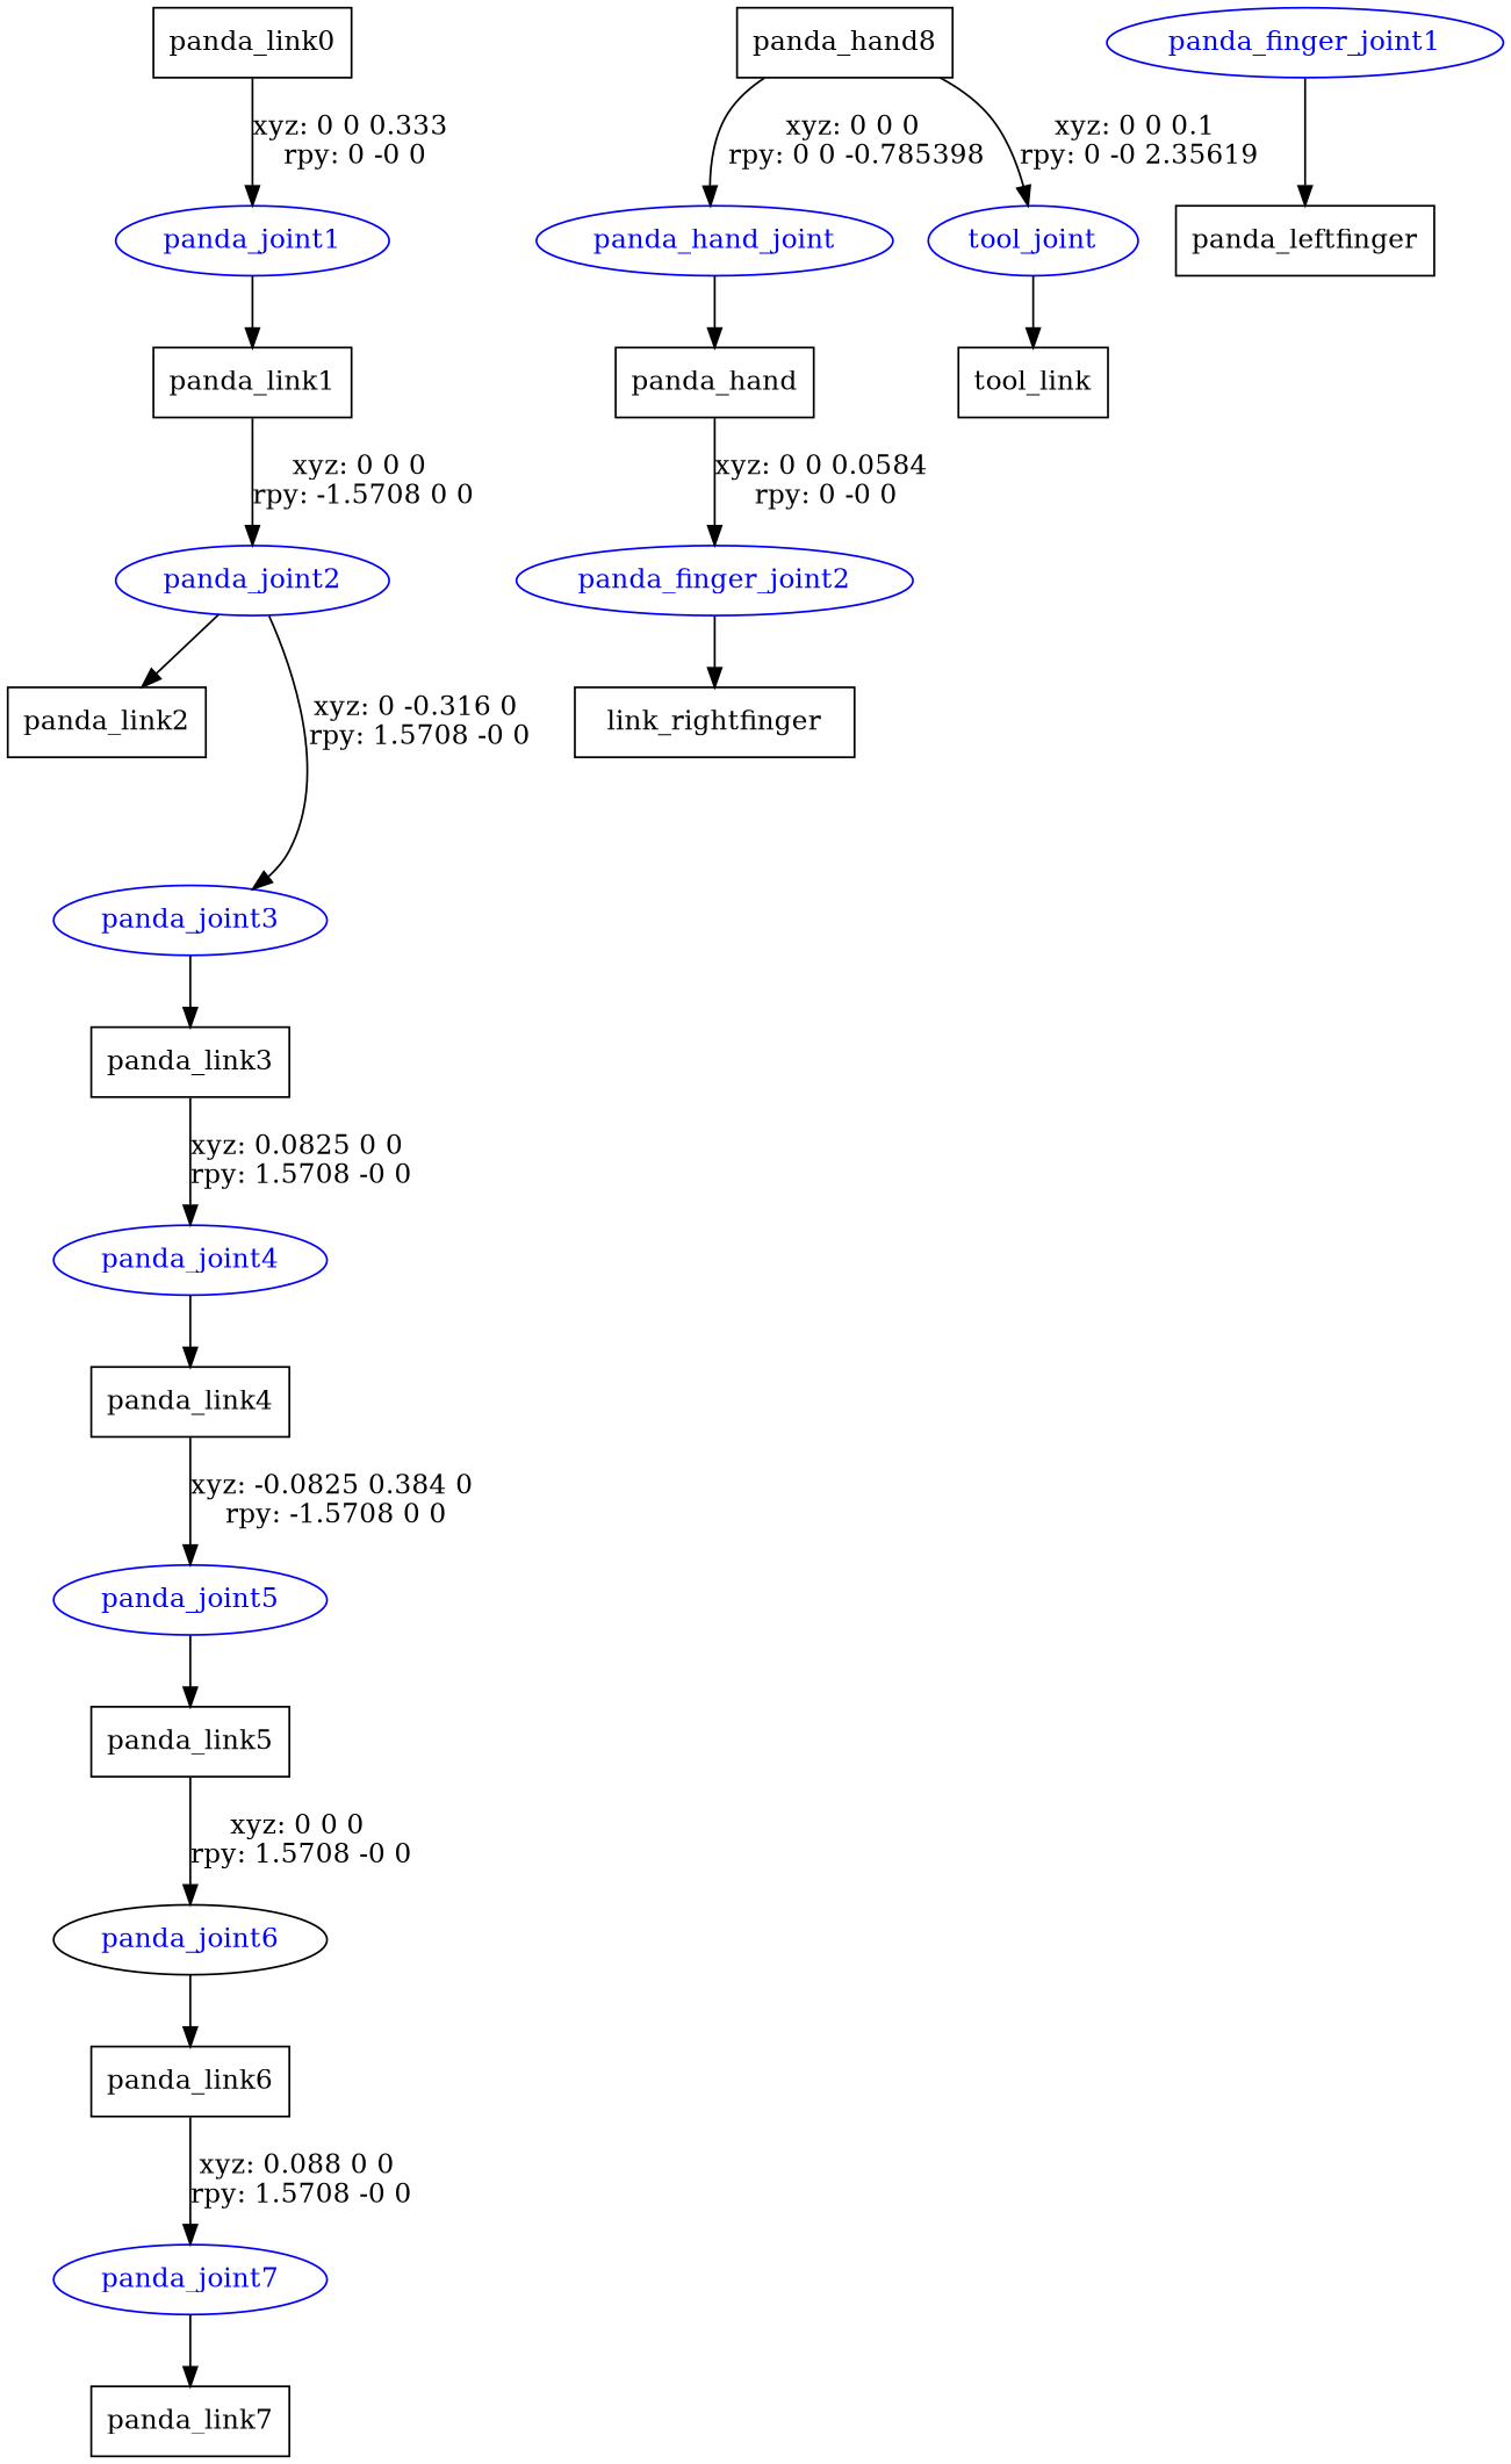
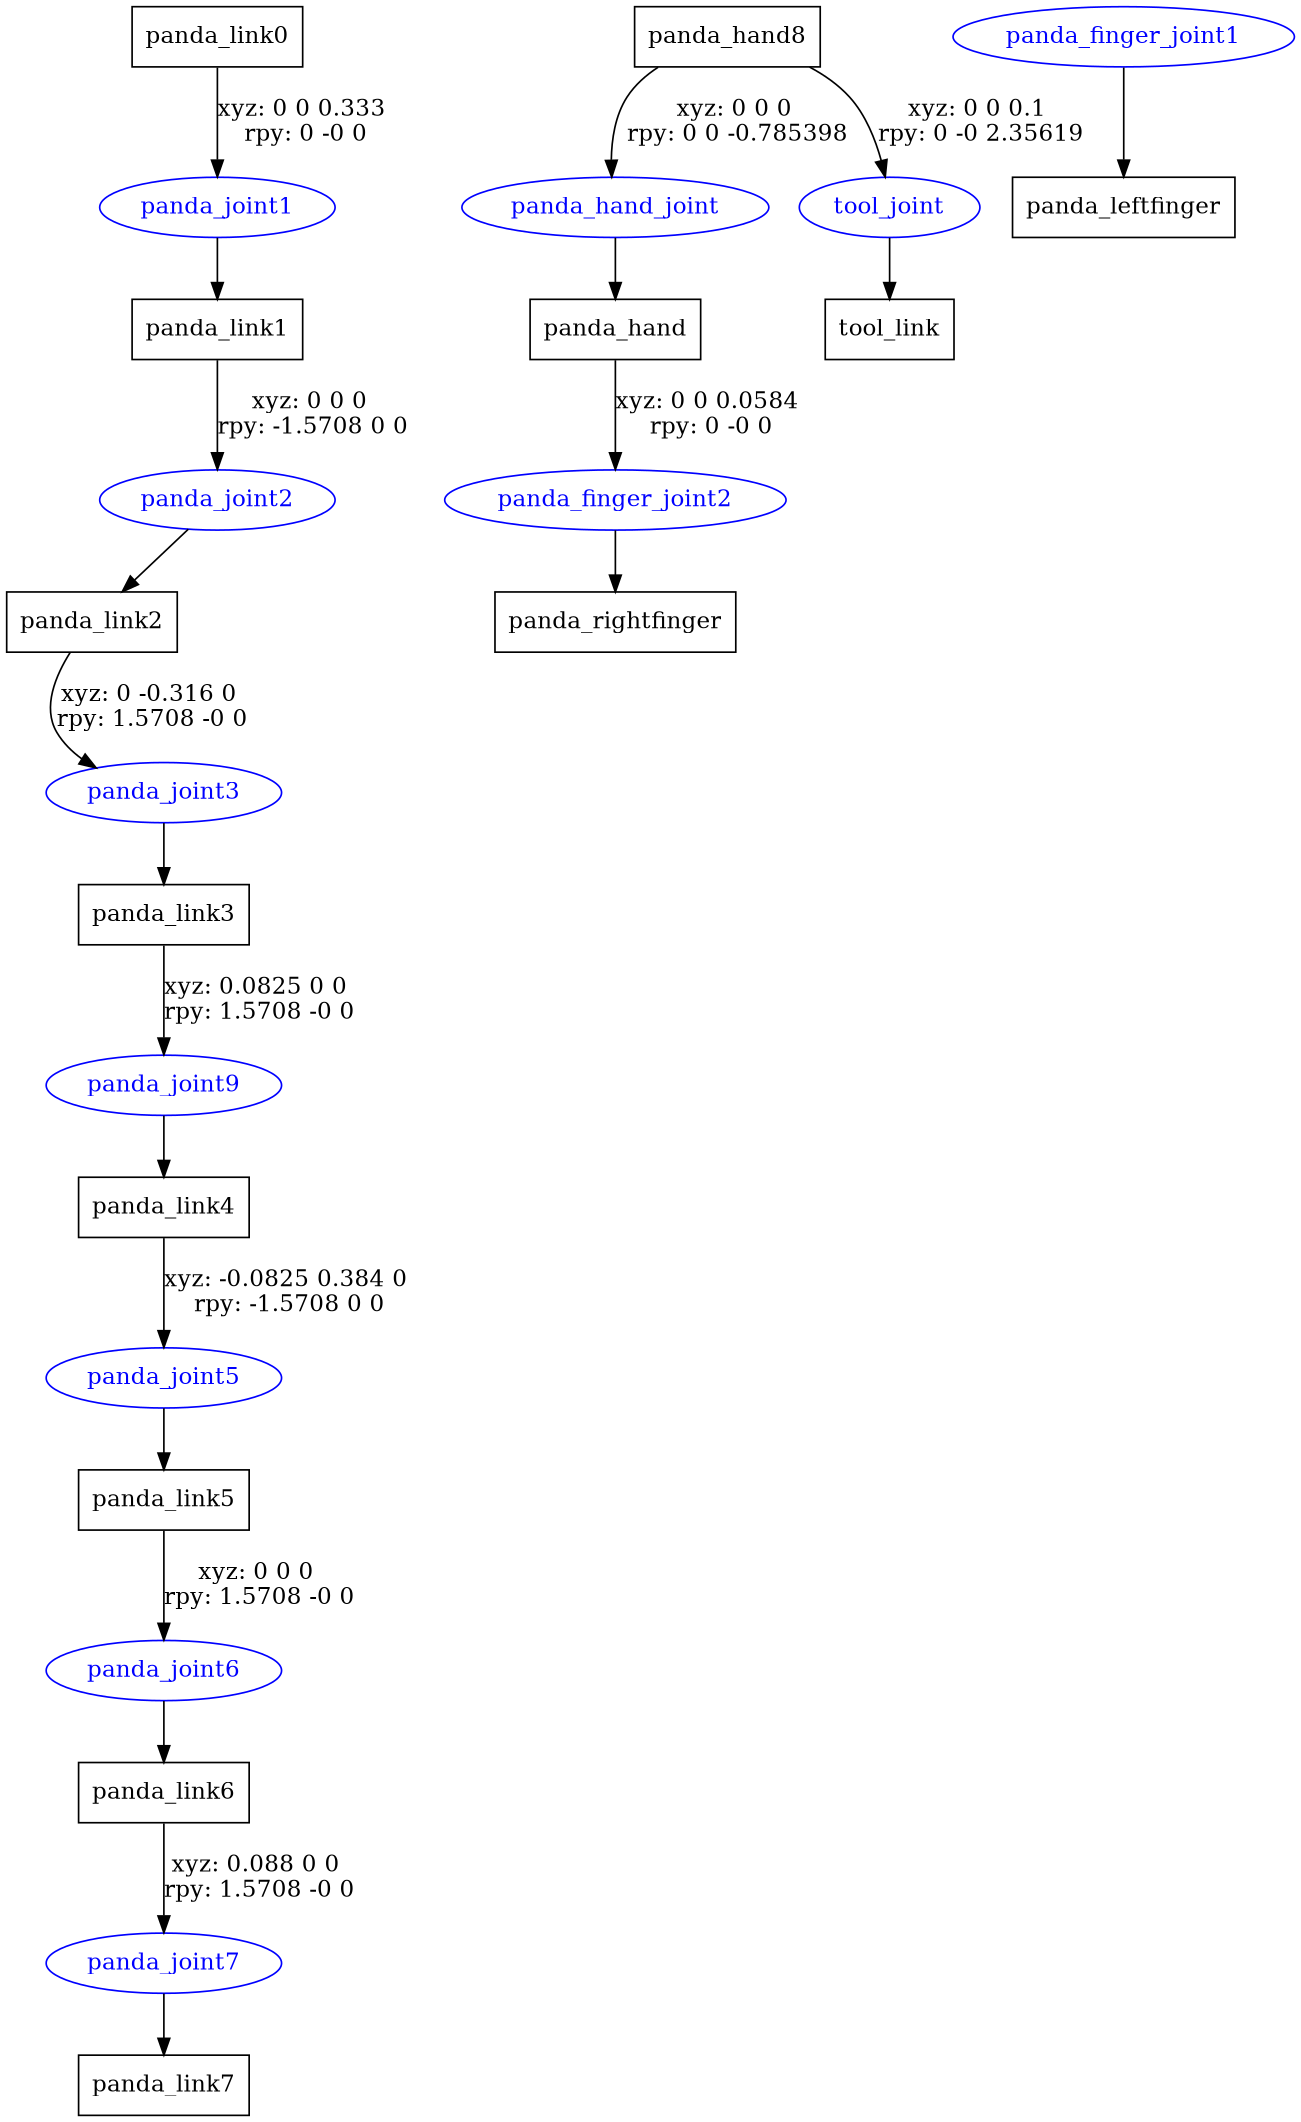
  digraph {
    node [shape=box]
    n1 [label=panda_link0]
    panda_joint1 [color=blue fontcolor=blue shape=ellipse]
    n3 [label=panda_link1]
    panda_joint2 [color=blue fontcolor=blue shape=ellipse]
    n5 [label=panda_link2]
    panda_joint3 [color=blue fontcolor=blue shape=ellipse]
    n7 [label=panda_link3]
-   panda_joint4 [color=blue fontcolor=blue shape=ellipse]
+   panda_joint4 [color=blue fontcolor=blue shape=ellipse label=panda_joint9]
    n9 [label=panda_link4]
    panda_joint5 [color=blue fontcolor=blue shape=ellipse]
    n11 [label=panda_link5]
-   panda_joint6 [color=black fontcolor=blue shape=ellipse]
+   panda_joint6 [color=blue fontcolor=blue shape=ellipse]
    n13 [label=panda_link6]
    panda_joint7 [color=blue fontcolor=blue shape=ellipse]
    n15 [label=panda_link7]
    n16 [label=panda_hand8]
    panda_hand_joint [color=blue fontcolor=blue shape=ellipse]
    tool_joint [color=blue fontcolor=blue shape=ellipse]
    n19 [label=panda_hand]
    n20 [label=tool_link]
    panda_finger_joint2 [color=blue fontcolor=blue shape=ellipse]
    panda_finger_joint1 [color=blue fontcolor=blue shape=ellipse]
    n23 [label=panda_leftfinger]
-   n24 [label=link_rightfinger]
+   n24 [label=panda_rightfinger]
    n1 -> panda_joint1 [label="xyz: 0 0 0.333 \nrpy: 0 -0 0"]
    panda_joint1 -> n3
    n3 -> panda_joint2 [label="xyz: 0 0 0 \nrpy: -1.5708 0 0"]
    panda_joint2 -> n5
-   panda_joint2 -> panda_joint3 [label="xyz: 0 -0.316 0 \nrpy: 1.5708 -0 0"]
+   n5 -> panda_joint3 [label="xyz: 0 -0.316 0 \nrpy: 1.5708 -0 0"]
    panda_joint3 -> n7
    n7 -> panda_joint4 [label="xyz: 0.0825 0 0 \nrpy: 1.5708 -0 0"]
    panda_joint4 -> n9
    n9 -> panda_joint5 [label="xyz: -0.0825 0.384 0 \nrpy: -1.5708 0 0"]
    panda_joint5 -> n11
    n11 -> panda_joint6 [label="xyz: 0 0 0 \nrpy: 1.5708 -0 0"]
    panda_joint6 -> n13
    n13 -> panda_joint7 [label="xyz: 0.088 0 0 \nrpy: 1.5708 -0 0"]
    panda_joint7 -> n15
    n16 -> panda_hand_joint [label="xyz: 0 0 0 \nrpy: 0 0 -0.785398"]
    n16 -> tool_joint [label="xyz: 0 0 0.1 \nrpy: 0 -0 2.35619"]
    panda_hand_joint -> n19
    tool_joint -> n20
    n19 -> panda_finger_joint2 [label="xyz: 0 0 0.0584 \nrpy: 0 -0 0"]
    panda_finger_joint2 -> n24
    panda_finger_joint1 -> n23
  }
